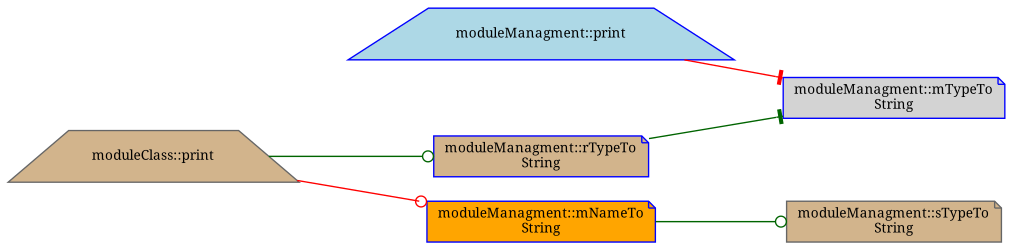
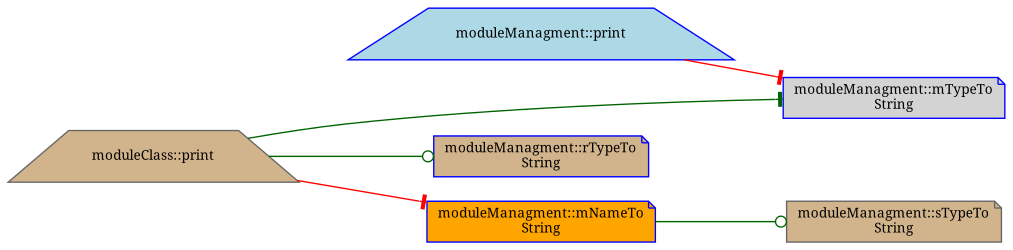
  digraph {
    fontname="Noto Serif"
    rankdir=LR
    node [color=blue fillcolor=tan fontname="Noto Serif" fontsize=10 shape=note style=filled]
    edge [arrowhead=tee color=darkgreen fontname="Noto Serif" fontsize=10 labelfontname=Helvetica labelfontsize=10 style=solid]
    n1 [fillcolor=lightblue fontcolor=black height=0.2 label="moduleManagment::print" shape=trapezium width=0.4]
    n2 [fillcolor=lightgrey height=0.2 label="moduleManagment::mTypeTo\lString" width=0.4]
    n3 [color=gray40 height=0.2 label="moduleClass::print" shape=trapezium width=0.4]
    n4 [fillcolor=orange height=0.2 label="moduleManagment::mNameTo\lString" width=0.4]
    n5 [height=0.2 label="moduleManagment::rTypeTo\lString" width=0.4]
    n6 [color=gray40 height=0.2 label="moduleManagment::sTypeTo\lString" width=0.4]
    n1 -> n2 [color=red]
-   n5 -> n2
-   n3 -> n4 [arrowhead=odot color=red]
+   n3 -> n2
+   n3 -> n4 [color=red]
    n3 -> n5 [arrowhead=odot]
    n4 -> n6 [arrowhead=odot]
  }
